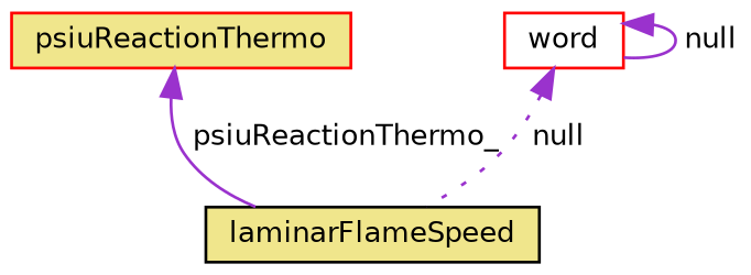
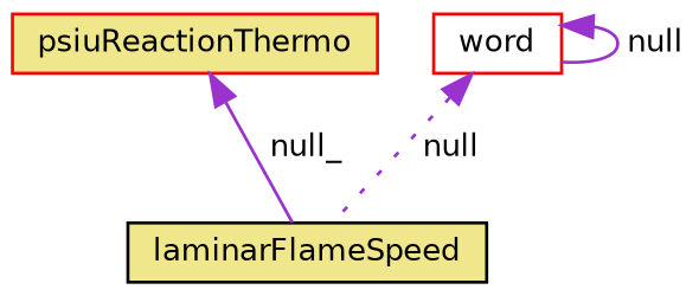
  digraph {
    fontname="DejaVu Sans"
    node [color=red fillcolor=khaki fontname="DejaVu Sans" fontsize=10 shape=record style=filled]
    edge [color=darkorchid3 dir=back fontname="DejaVu Sans" fontsize=10 labelfontname=FreeSans labelfontsize=10 style=solid]
    n1 [color=black fontcolor=black height=0.2 label=laminarFlameSpeed width=0.4]
    n2 [height=0.2 label=psiuReactionThermo width=0.4]
    n3 [fillcolor=white height=0.2 label=word width=0.4]
-   n2 -> n1 [label=" psiuReactionThermo_"]
+   n2 -> n1 [label=" null_"]
    n3 -> n1 [label=" null" style=dotted]
    n3 -> n3 [label=" null"]
  }
